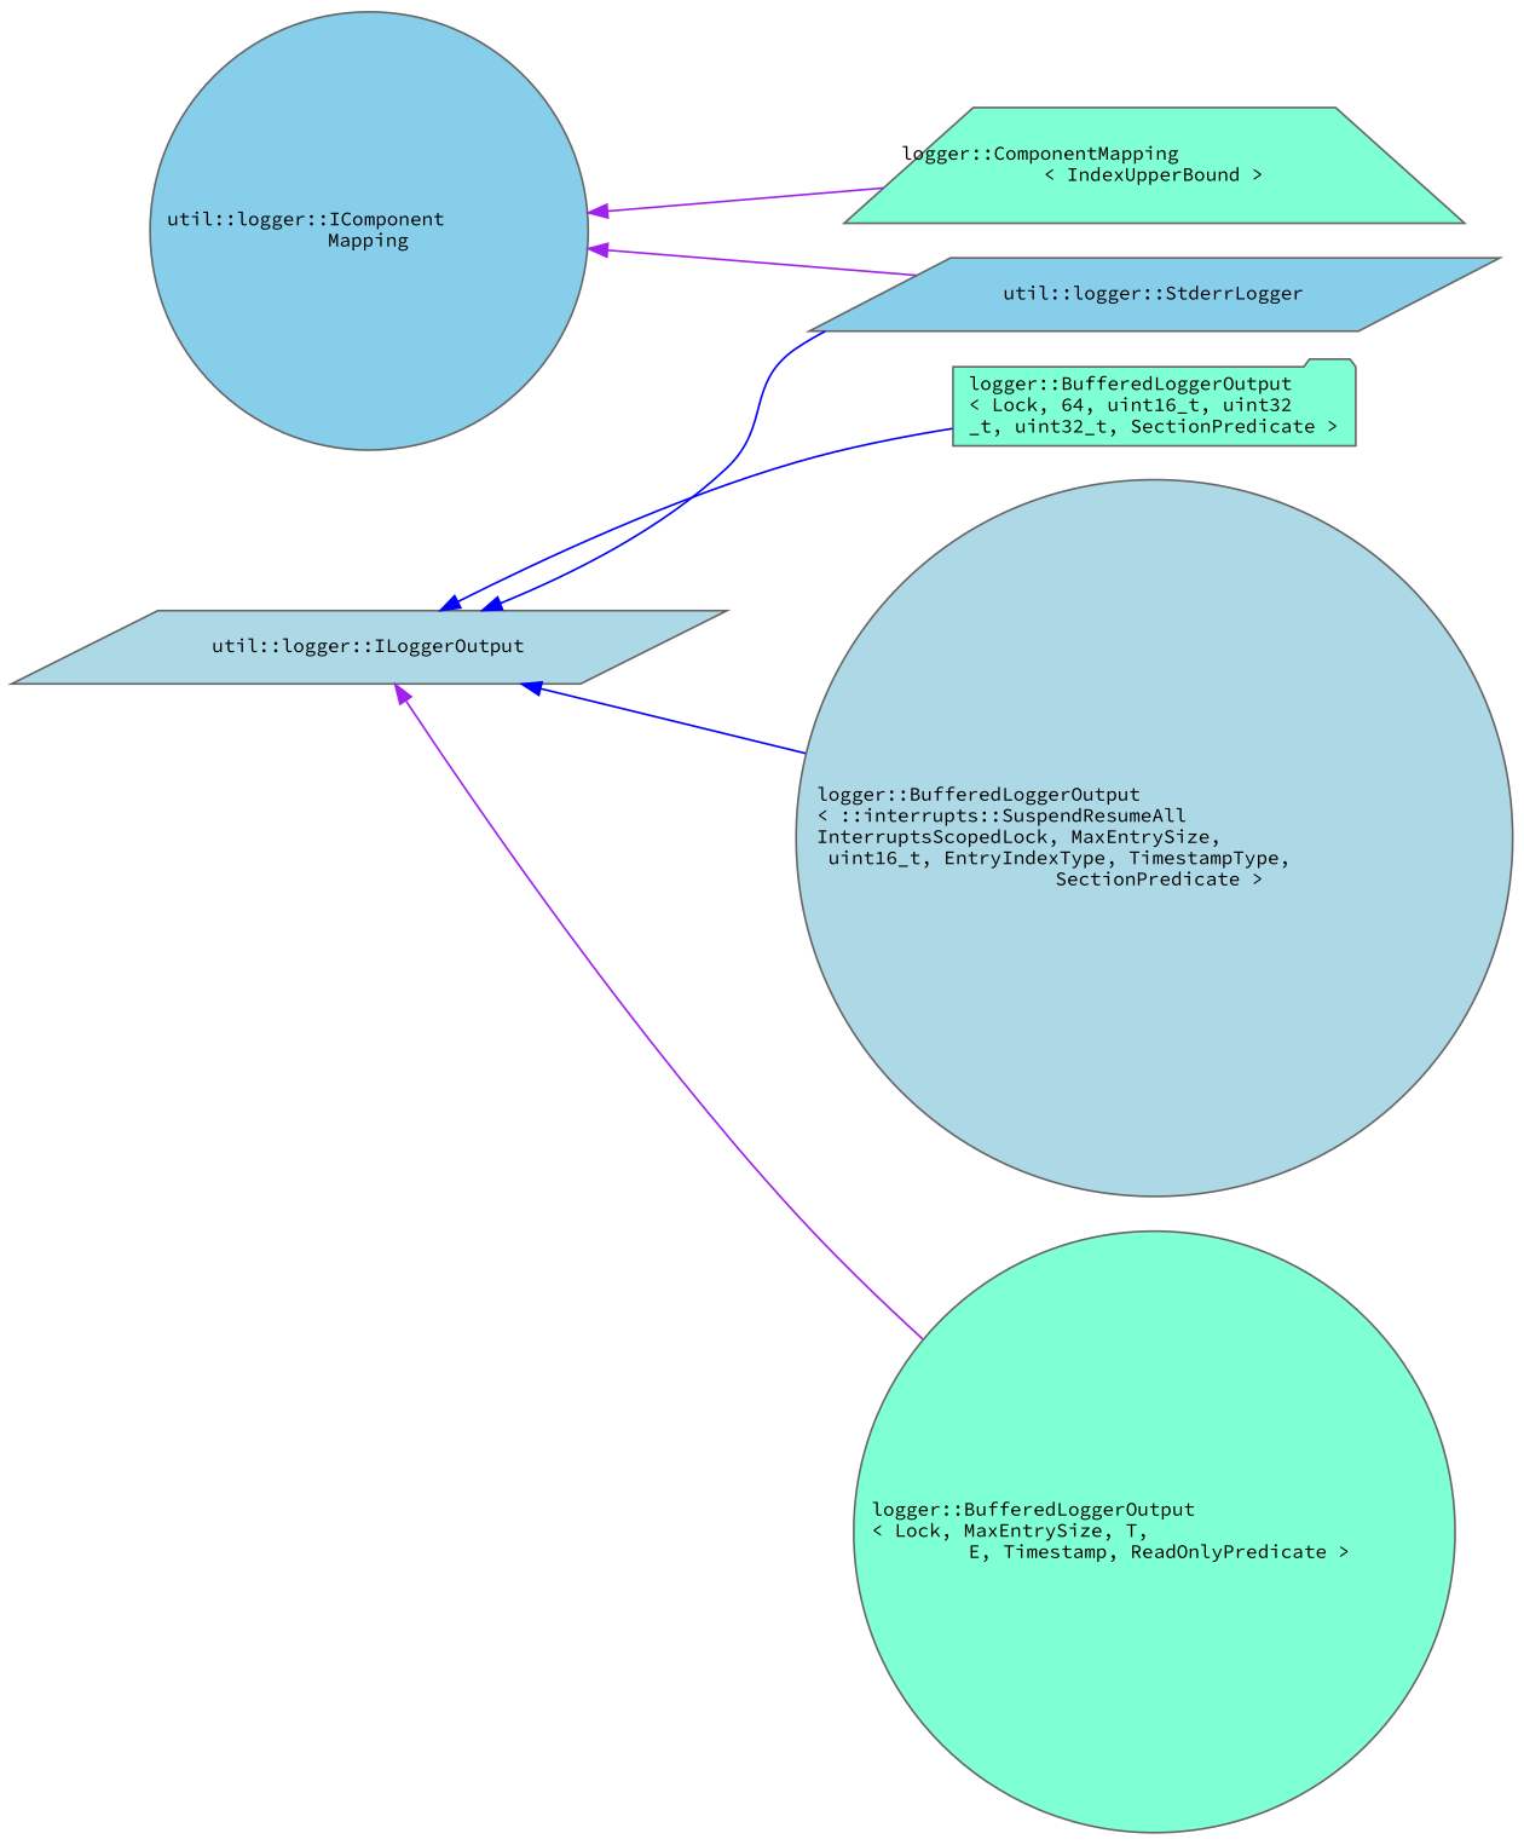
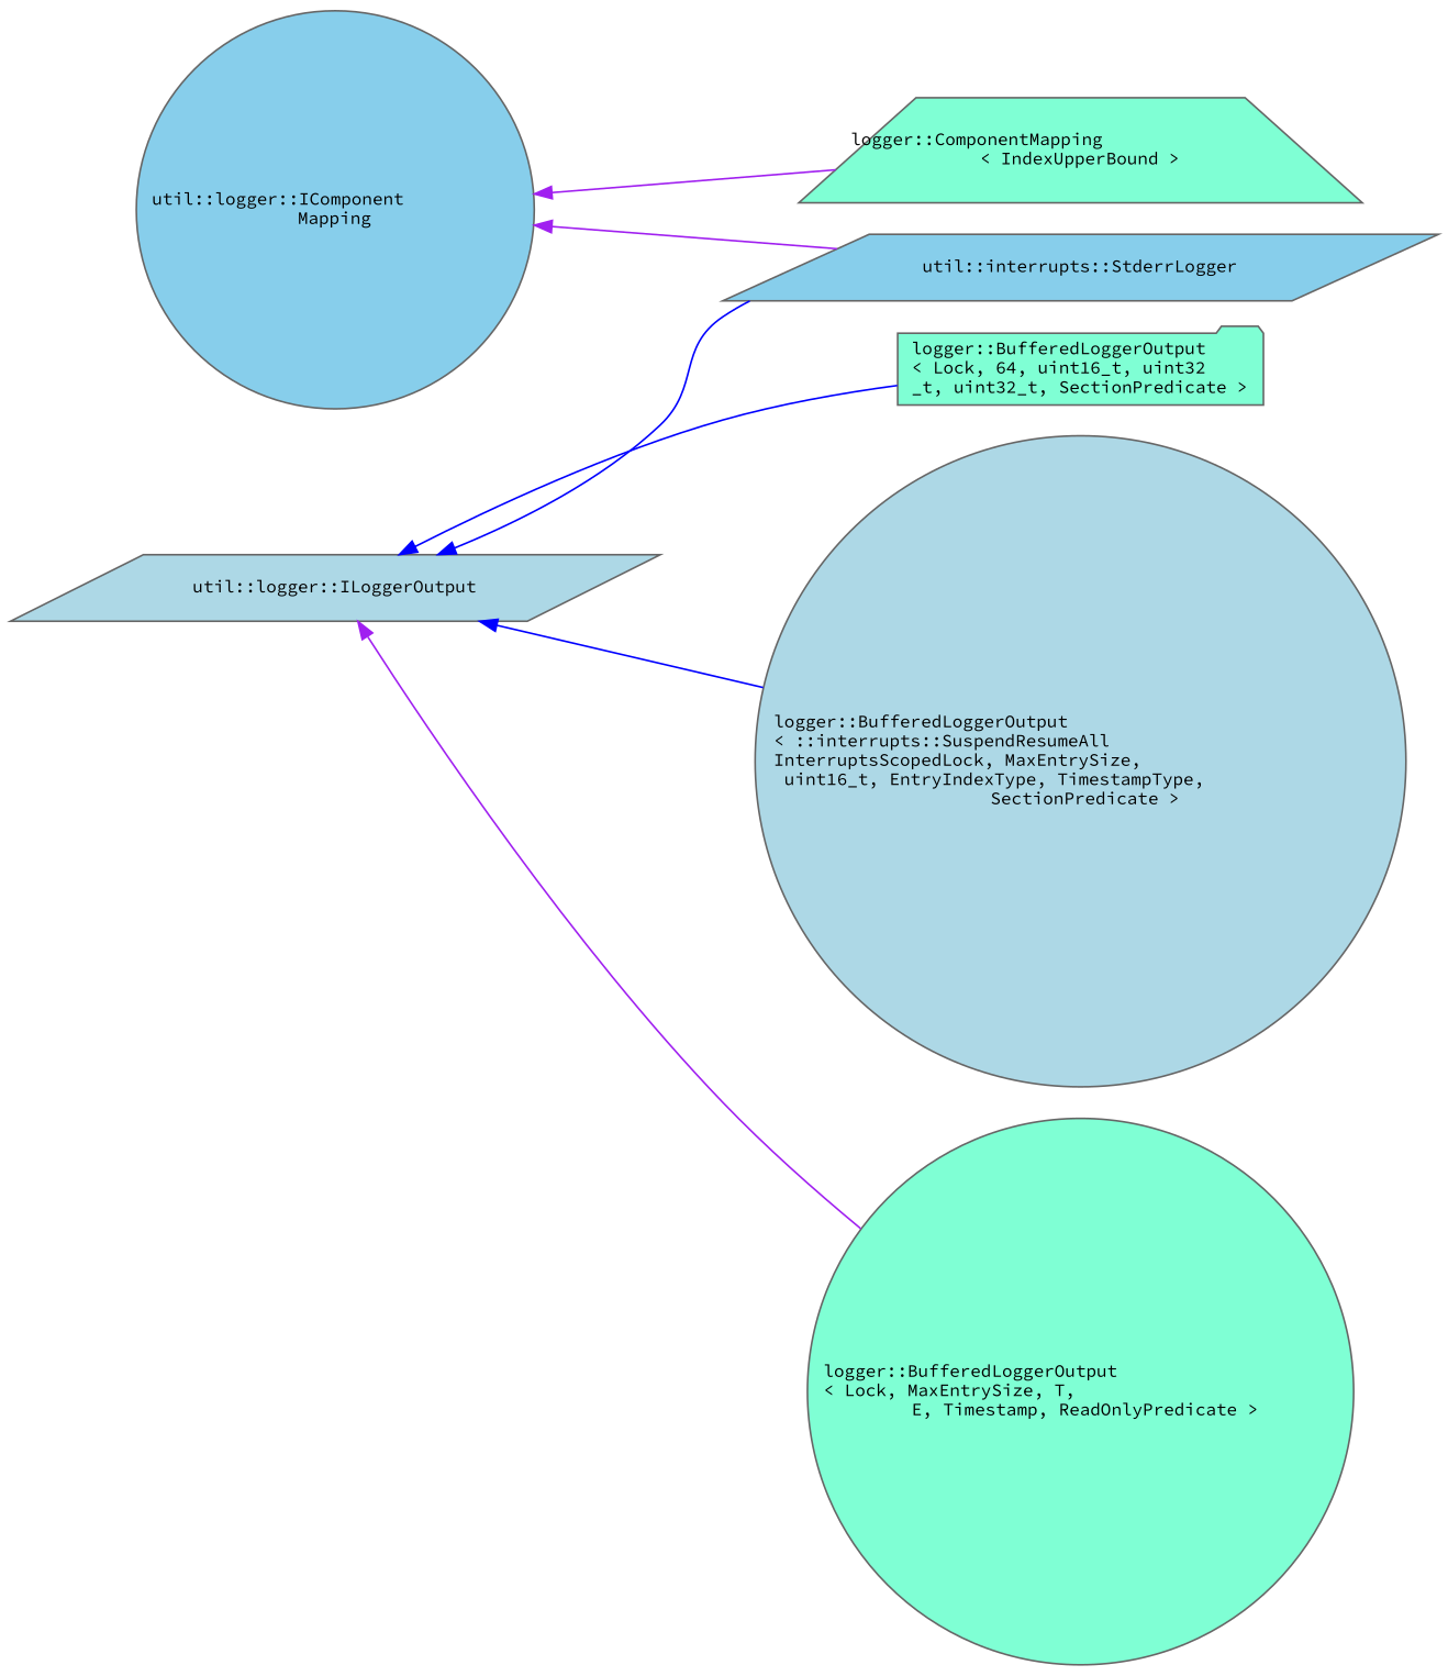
  digraph {
    fontname="Source Code Pro"
    rankdir=LR
    node [color=grey40 fillcolor=aquamarine fontname="Source Code Pro" fontsize=10 shape=circle style=filled]
    edge [color=purple dir=back fontname="Source Code Pro" fontsize=10 labelfontname=Helvetica labelfontsize=10 style=solid]
    n1 [fillcolor=skyblue height=0.2 label="util::logger::IComponent\lMapping" width=0.4]
    n2 [height=0.2 label="logger::ComponentMapping\l\< IndexUpperBound \>" shape=trapezium width=0.4]
-   n3 [fillcolor=skyblue height=0.2 label="util::logger::StderrLogger" shape=parallelogram width=0.4]
+   n3 [fillcolor=skyblue height=0.2 label="util::interrupts::StderrLogger" shape=parallelogram width=0.4]
    n4 [fillcolor=lightblue height=0.2 label="util::logger::ILoggerOutput" shape=parallelogram width=0.4]
    n5 [height=0.2 label="logger::BufferedLoggerOutput\l\< Lock, 64, uint16_t, uint32\l_t, uint32_t, SectionPredicate \>" shape=folder width=0.4]
    n6 [fillcolor=lightblue height=0.2 label="logger::BufferedLoggerOutput\l\< ::interrupts::SuspendResumeAll\lInterruptsScopedLock, MaxEntrySize,\l uint16_t, EntryIndexType, TimestampType,\l SectionPredicate \>" width=0.4]
    n7 [height=0.2 label="logger::BufferedLoggerOutput\l\< Lock, MaxEntrySize, T,\l E, Timestamp, ReadOnlyPredicate \>" width=0.4]
    n1 -> n2
    n1 -> n3
    n4 -> n3 [color=blue]
    n4 -> n5 [color=blue]
    n4 -> n6 [color=blue]
    n4 -> n7
  }
